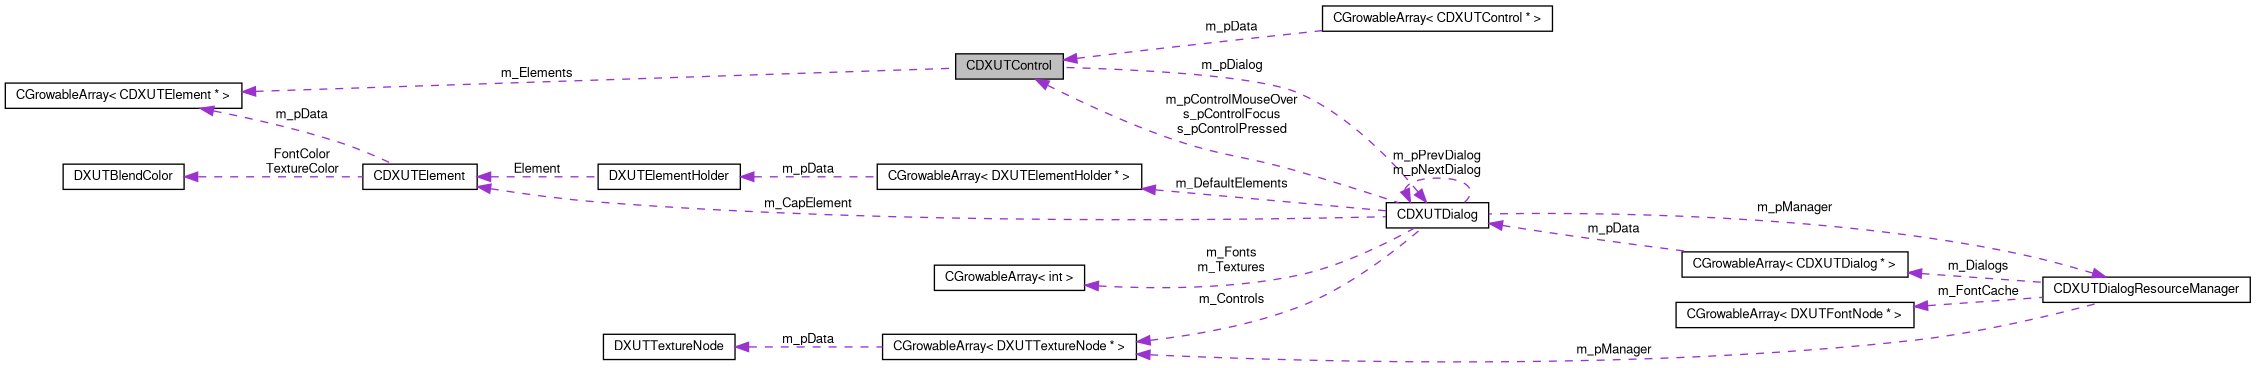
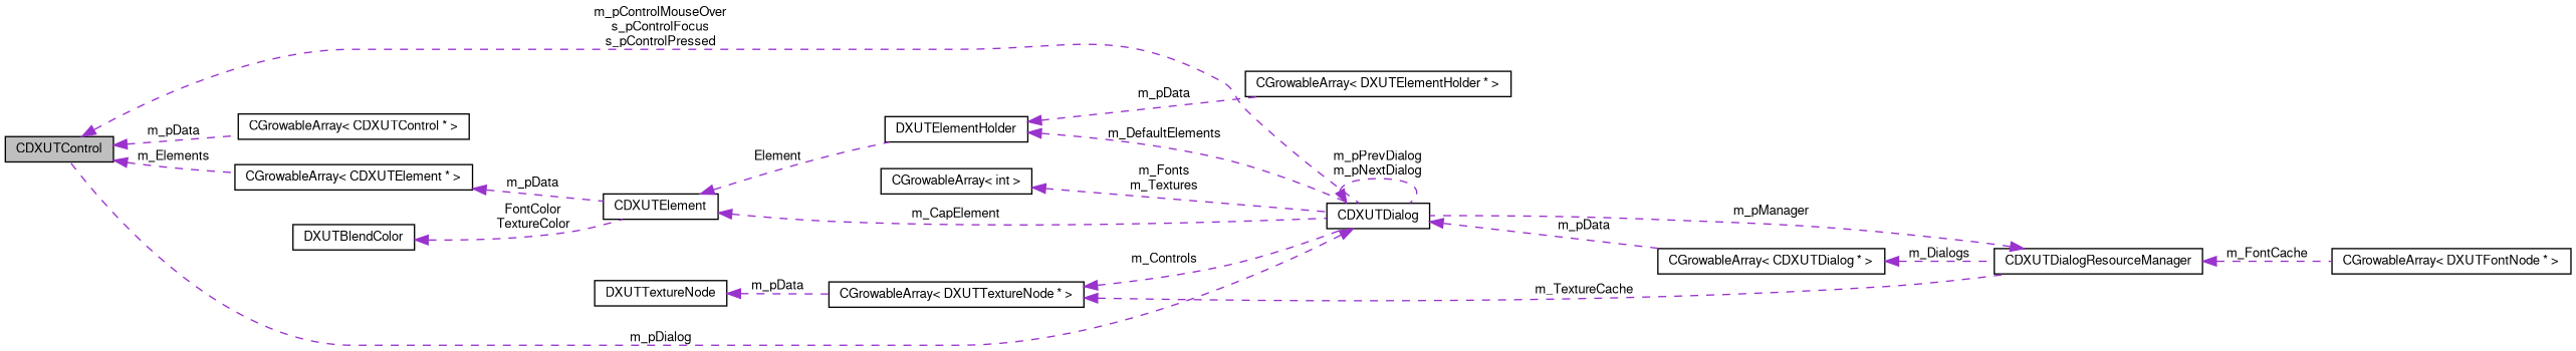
  digraph {
    rankdir=LR
    node [color=black fillcolor=white fontname=FreeSans fontsize=10 shape=record style=filled]
    edge [color=darkorchid3 dir=back fontname=FreeSans fontsize=10 labelfontname=FreeSans labelfontsize=10 style=dashed]
    n1 [fillcolor=grey75 fontcolor=black height=0.2 label=CDXUTControl width=0.4]
    n2 [height=0.2 label=CDXUTDialog width=0.4]
    n3 [height=0.2 label="CGrowableArray\< CDXUTControl * \>" width=0.4]
    n4 [height=0.2 label="CGrowableArray\< CDXUTDialog * \>" width=0.4]
    n5 [height=0.2 label="CGrowableArray\< CDXUTElement * \>" width=0.4]
    n6 [height=0.2 label=CDXUTElement width=0.4]
    n7 [height=0.2 label=DXUTElementHolder width=0.4]
    n8 [height=0.2 label="CGrowableArray\< DXUTElementHolder * \>" width=0.4]
    n9 [height=0.2 label=DXUTBlendColor width=0.4]
    n10 [height=0.2 label=CDXUTDialogResourceManager width=0.4]
    n11 [height=0.2 label="CGrowableArray\< int \>" width=0.4]
    n12 [height=0.2 label="CGrowableArray\< DXUTFontNode * \>" width=0.4]
    n13 [height=0.2 label="CGrowableArray\< DXUTTextureNode * \>" width=0.4]
    n14 [height=0.2 label=DXUTTextureNode width=0.4]
    n1 -> n2 [label="m_pControlMouseOver\ns_pControlFocus\ns_pControlPressed"]
    n1 -> n3 [label=m_pData]
    n2 -> n1 [label=m_pDialog]
    n2 -> n2 [label="m_pPrevDialog\nm_pNextDialog"]
    n2 -> n4 [label=m_pData]
    n4 -> n10 [label=m_Dialogs]
-   n5 -> n1 [label=m_Elements]
+   n1 -> n5 [label=m_Elements]
    n5 -> n6 [label=m_pData]
    n6 -> n2 [label=m_CapElement]
    n6 -> n7 [label=Element]
    n7 -> n8 [label=m_pData]
-   n8 -> n2 [label=m_DefaultElements]
+   n7 -> n2 [label=m_DefaultElements]
    n9 -> n6 [label="FontColor\nTextureColor"]
    n10 -> n2 [label=m_pManager]
    n11 -> n2 [label="m_Fonts\nm_Textures"]
-   n12 -> n10 [label=m_FontCache]
+   n10 -> n12 [label=m_FontCache]
    n13 -> n2 [label=m_Controls]
-   n13 -> n10 [label=m_pManager]
+   n13 -> n10 [label=m_TextureCache]
    n14 -> n13 [label=m_pData]
  }
